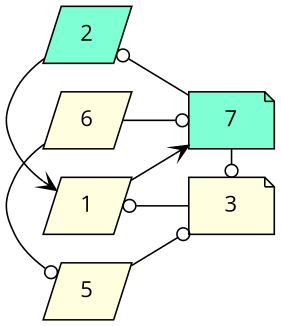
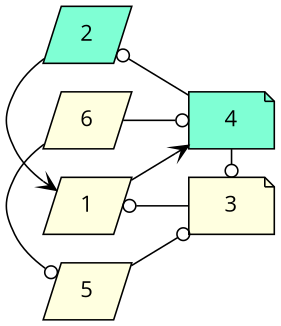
  digraph {
    fontname="Open Sans"
    rankdir=LR
    node [color=black fillcolor=lightyellow fontname="Open Sans" shape=parallelogram style=filled]
    edge [arrowhead=odot fontname="Open Sans"]
    1
    2 [fillcolor=aquamarine]
    3 [shape=note]
-   4 [fillcolor=aquamarine shape=note label=7]
+   4 [fillcolor=aquamarine shape=note]
    5
    6
    subgraph sub_1 {
      rank=same
      1
      2
    }
    subgraph sub_2 {
      rank=same
      3
      4
    }
    subgraph sub_3 {
      rank=same
      5
      6
    }
    1 -> 4 [arrowhead=vee]
    2 -> 1 [arrowhead=vee]
    3 -> 1 [weight=10]
    4 -> 2
    4 -> 3
    5 -> 3 [weight=10]
    6 -> 4
    6 -> 5
  }
